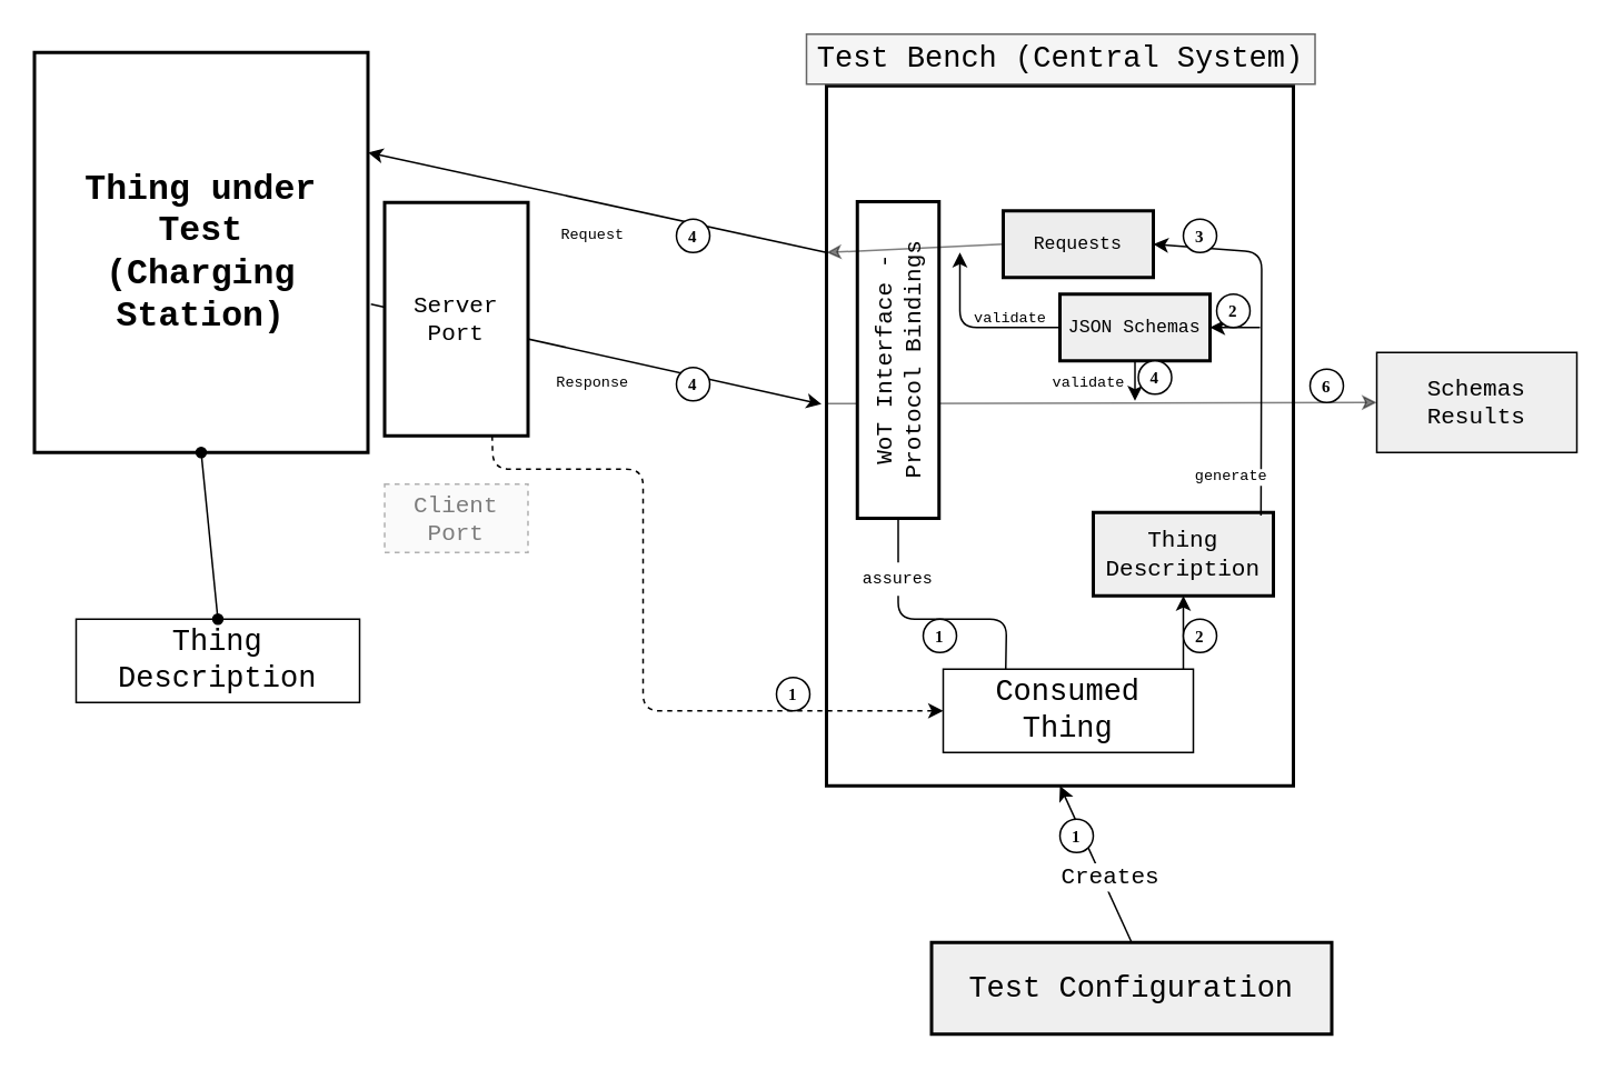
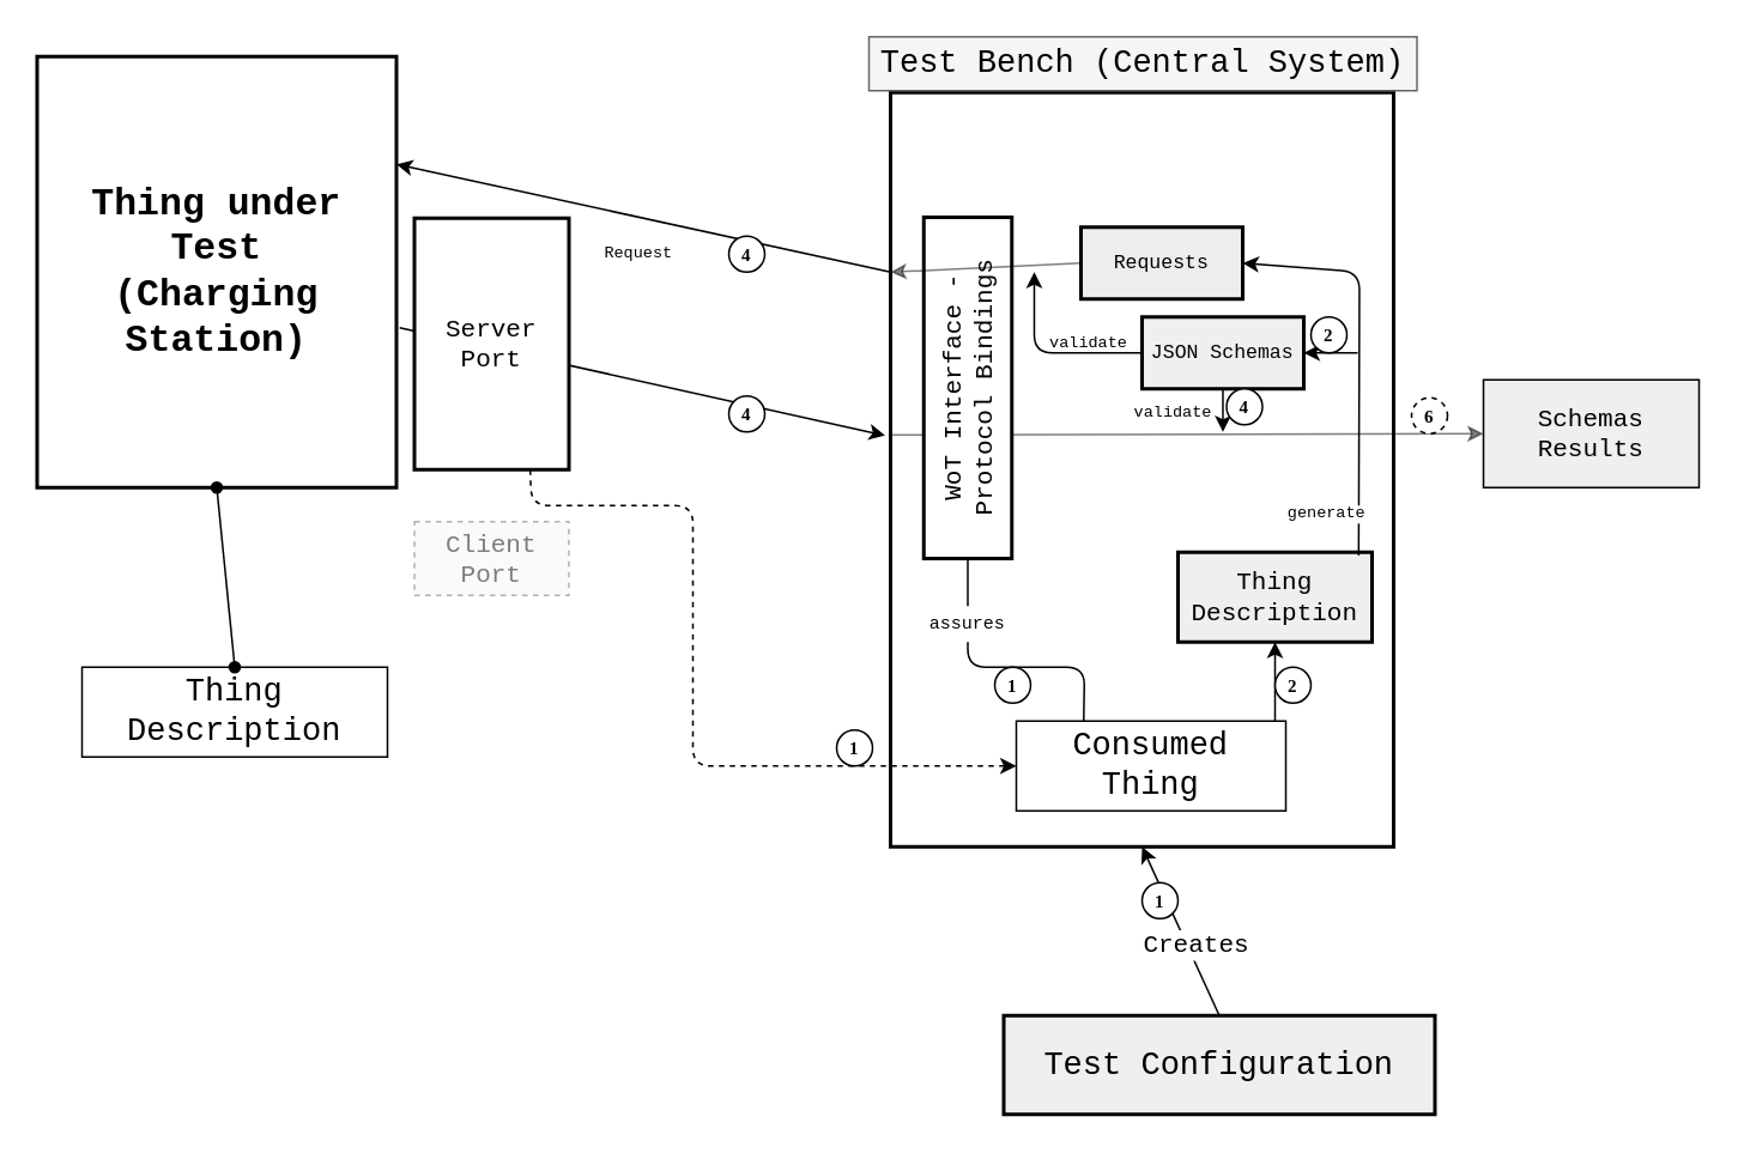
  <mxCell id="0" />
  <mxCell id="1" parent="0" />
  <mxCell id="2" value="Thing under Test&lt;div&gt;(Charging Station)&lt;/div&gt;" style="rounded=0;whiteSpace=wrap;html=1;strokeColor=#000000;strokeWidth=2;fillColor=none;fontFamily=Courier New;fontSize=21;fontColor=#000000;align=center;fontStyle=1;verticalAlign=middle;" vertex="1" parent="1"><mxGeometry x="20" y="31" width="200" height="240" as="geometry" /></mxCell>
  <mxCell id="3" value="Thing Description" style="text;html=1;strokeColor=#000000;fillColor=#ffffff;align=center;verticalAlign=middle;whiteSpace=wrap;fontFamily=Courier New;fontSize=18;fontColor=#000000;" vertex="1" parent="1"><mxGeometry x="45" y="371" width="170" height="50" as="geometry" /></mxCell>
  <mxCell id="4" value="" style="endArrow=oval;startArrow=oval;html=1;strokeColor=#000000;strokeWidth=1;fontFamily=Courier New;fontSize=18;fontColor=#000000;entryX=0.5;entryY=1;exitX=0.5;exitY=0;startFill=1;endFill=1;" edge="1" source="3" target="2" parent="1"><mxGeometry width="50" height="50" relative="1" as="geometry"><mxPoint x="150" y="571" as="sourcePoint" /><mxPoint x="200" y="521" as="targetPoint" /></mxGeometry></mxCell>
  <mxCell id="5" value="" style="endArrow=classic;html=1;strokeColor=#000000;strokeWidth=1;fontFamily=Courier New;fontSize=18;fontColor=#000000;exitX=0.75;exitY=1;entryX=0;entryY=0.5;dashed=1;" edge="1" source="43" target="7" parent="1"><mxGeometry width="50" height="50" relative="1" as="geometry"><mxPoint x="145" y="261" as="sourcePoint" /><mxPoint x="435" y="421" as="targetPoint" /><Array as="points"><mxPoint x="295" y="281" /><mxPoint x="385" y="281" /><mxPoint x="385" y="426" /></Array></mxGeometry></mxCell>
  <mxCell id="6" value="" style="rounded=0;whiteSpace=wrap;html=1;strokeColor=#000000;strokeWidth=2;fillColor=none;fontFamily=Courier New;fontSize=18;fontColor=#000000;align=center;" vertex="1" parent="1"><mxGeometry x="495" y="51" width="280" height="420" as="geometry" /></mxCell>
  <mxCell id="7" value="Consumed Thing" style="text;html=1;strokeColor=#000000;fillColor=#ffffff;align=center;verticalAlign=middle;whiteSpace=wrap;fontFamily=Courier New;fontSize=18;fontColor=#000000;" vertex="1" parent="1"><mxGeometry x="565" y="401" width="150" height="50" as="geometry" /></mxCell>
  <mxCell id="8" value="Thing Description" style="text;html=1;strokeColor=#000000;fillColor=#EFEFEF;align=center;verticalAlign=middle;whiteSpace=wrap;fontFamily=Courier New;fontSize=14;fontColor=#000000;strokeWidth=2;" vertex="1" parent="1"><mxGeometry x="655" y="307" width="108" height="50" as="geometry" /></mxCell>
  <mxCell id="9" value="Test Bench (Central System)" style="text;html=1;strokeColor=#666666;fillColor=#f5f5f5;align=center;verticalAlign=middle;whiteSpace=wrap;fontFamily=Courier New;fontSize=18;fontColor=#000000;" vertex="1" parent="1"><mxGeometry x="483" y="20" width="305" height="30" as="geometry" /></mxCell>
  <mxCell id="10" value="Test Configuration" style="rounded=0;whiteSpace=wrap;html=1;strokeColor=#000000;strokeWidth=2;fillColor=#EFEFEF;fontFamily=Courier New;fontSize=18;fontColor=#000000;align=center;" vertex="1" parent="1"><mxGeometry x="558" y="565" width="240" height="55" as="geometry" /></mxCell>
  <mxCell id="11" value="" style="endArrow=classic;html=1;strokeColor=#000000;strokeWidth=1;fontFamily=Courier New;fontSize=18;fontColor=#000000;entryX=0.5;entryY=1;exitX=0.5;exitY=0;" edge="1" source="10" target="6" parent="1"><mxGeometry width="50" height="50" relative="1" as="geometry"><mxPoint x="465" y="571" as="sourcePoint" /><mxPoint x="325" y="541" as="targetPoint" /></mxGeometry></mxCell>
  <mxCell id="12" value="Creates" style="text;html=1;resizable=0;points=[];align=center;verticalAlign=middle;labelBackgroundColor=#ffffff;fontSize=14;fontFamily=Courier New;fontColor=#000000;" vertex="1" connectable="0" parent="11"><mxGeometry x="-0.399" y="2" relative="1" as="geometry"><mxPoint x="1" y="-12" as="offset" /></mxGeometry></mxCell>
  <mxCell id="13" value="" style="endArrow=classic;html=1;strokeColor=#000000;strokeWidth=1;fontFamily=Courier New;fontSize=14;fontColor=#000000;entryX=0.5;entryY=1;" edge="1" target="8" parent="1"><mxGeometry width="50" height="50" relative="1" as="geometry"><mxPoint x="709" y="401" as="sourcePoint" /><mxPoint x="485" y="481" as="targetPoint" /></mxGeometry></mxCell>
  <mxCell id="14" value="JSON Schemas" style="rounded=0;whiteSpace=wrap;html=1;strokeColor=#000000;strokeWidth=2;fillColor=#EFEFEF;fontFamily=Courier New;fontSize=11;fontColor=#000000;align=center;" vertex="1" parent="1"><mxGeometry x="635" y="176" width="90" height="40" as="geometry" /></mxCell>
  <mxCell id="15" value="Requests" style="rounded=0;whiteSpace=wrap;html=1;strokeColor=#000000;strokeWidth=2;fillColor=#EDEDED;fontFamily=Courier New;fontSize=11;fontColor=#000000;align=center;" vertex="1" parent="1"><mxGeometry x="601" y="126" width="90" height="40" as="geometry" /></mxCell>
  <mxCell id="16" value="" style="endArrow=classic;html=1;strokeColor=#000000;strokeWidth=1;fontFamily=Courier New;fontSize=14;fontColor=#000000;entryX=1;entryY=0.25;" edge="1" target="2" parent="1"><mxGeometry width="50" height="50" relative="1" as="geometry"><mxPoint x="495" y="151" as="sourcePoint" /><mxPoint x="315" y="161" as="targetPoint" /></mxGeometry></mxCell>
  <mxCell id="17" value="" style="endArrow=classic;html=1;strokeColor=#000000;strokeWidth=1;fontFamily=Courier New;fontSize=14;fontColor=#000000;exitX=1.009;exitY=0.629;exitPerimeter=0;" edge="1" source="2" parent="1"><mxGeometry width="50" height="50" relative="1" as="geometry"><mxPoint x="145" y="242" as="sourcePoint" /><mxPoint x="492" y="242" as="targetPoint" /></mxGeometry></mxCell>
  <mxCell id="18" value="" style="endArrow=none;html=1;strokeColor=#000000;strokeWidth=1;fontFamily=Courier New;fontSize=14;fontColor=#000000;entryX=0;entryY=0.5;exitX=0.25;exitY=0;" edge="1" source="7" target="22" parent="1"><mxGeometry width="50" height="50" relative="1" as="geometry"><mxPoint x="545" y="381" as="sourcePoint" /><mxPoint x="595" y="331" as="targetPoint" /><Array as="points"><mxPoint x="603" y="371" /><mxPoint x="538" y="371" /></Array></mxGeometry></mxCell>
  <mxCell id="19" value="assures" style="text;html=1;strokeColor=none;fillColor=#ffffff;align=center;verticalAlign=middle;whiteSpace=wrap;fontFamily=Courier New;fontSize=10;fontColor=#000000;" vertex="1" parent="1"><mxGeometry x="503" y="337" width="70" height="20" as="geometry" /></mxCell>
  <mxCell id="20" value="" style="endArrow=classic;html=1;strokeColor=#000000;strokeWidth=1;fontFamily=Courier New;fontSize=14;fontColor=#000000;exitX=0;exitY=0.5;" edge="1" source="14" parent="1"><mxGeometry width="50" height="50" relative="1" as="geometry"><mxPoint x="585" y="281" as="sourcePoint" /><mxPoint x="575" y="151" as="targetPoint" /><Array as="points"><mxPoint x="575" y="196" /></Array></mxGeometry></mxCell>
  <mxCell id="21" value="" style="endArrow=classic;html=1;strokeColor=#000000;strokeWidth=1;fontFamily=Courier New;fontSize=14;fontColor=#000000;exitX=-0.001;exitY=0.454;exitPerimeter=0;opacity=50;entryX=0;entryY=0.5;" edge="1" source="6" target="42" parent="1"><mxGeometry width="50" height="50" relative="1" as="geometry"><mxPoint x="585" y="291" as="sourcePoint" /><mxPoint x="795" y="241" as="targetPoint" /></mxGeometry></mxCell>
  <mxCell id="22" value="WoT Interface - Protocol Bindings" style="rounded=0;whiteSpace=wrap;html=1;strokeColor=#000000;strokeWidth=2;fillColor=#ffffff;fontFamily=Courier New;fontSize=14;fontColor=#000000;align=center;rotation=-90;" vertex="1" parent="1"><mxGeometry x="443" y="191" width="190" height="49" as="geometry" /></mxCell>
  <mxCell id="23" value="" style="endArrow=classic;html=1;strokeColor=#000000;strokeWidth=1;fontFamily=Courier New;fontSize=14;fontColor=#000000;exitX=0;exitY=0.5;opacity=50;" edge="1" source="15" parent="1"><mxGeometry width="50" height="50" relative="1" as="geometry"><mxPoint x="505" y="241" as="sourcePoint" /><mxPoint x="495" y="151" as="targetPoint" /></mxGeometry></mxCell>
  <mxCell id="24" value="validate" style="text;html=1;strokeColor=none;fillColor=none;align=center;verticalAlign=middle;whiteSpace=wrap;fontFamily=Courier New;fontSize=9;fontColor=#000000;" vertex="1" parent="1"><mxGeometry x="578" y="181" width="55" height="20" as="geometry" /></mxCell>
  <mxCell id="25" value="validate" style="text;html=1;strokeColor=none;fillColor=none;align=center;verticalAlign=middle;whiteSpace=wrap;fontFamily=Courier New;fontSize=9;fontColor=#000000;" vertex="1" parent="1"><mxGeometry x="625" y="220" width="55" height="20" as="geometry" /></mxCell>
  <mxCell id="26" value="" style="endArrow=classic;html=1;strokeColor=#000000;strokeWidth=1;fontFamily=Courier New;fontSize=9;fontColor=#000000;exitX=0.931;exitY=0.037;entryX=1;entryY=0.5;exitPerimeter=0;" edge="1" source="8" target="15" parent="1"><mxGeometry width="50" height="50" relative="1" as="geometry"><mxPoint x="695" y="301" as="sourcePoint" /><mxPoint x="745" y="251" as="targetPoint" /><Array as="points"><mxPoint x="756" y="151" /></Array></mxGeometry></mxCell>
  <mxCell id="27" value="" style="endArrow=classic;html=1;strokeColor=#000000;strokeWidth=1;fontFamily=Courier New;fontSize=9;fontColor=#000000;entryX=1;entryY=0.5;" edge="1" target="14" parent="1"><mxGeometry width="50" height="50" relative="1" as="geometry"><mxPoint x="755" y="196" as="sourcePoint" /><mxPoint x="895" y="181" as="targetPoint" /></mxGeometry></mxCell>
  <mxCell id="28" value="generate" style="text;html=1;strokeColor=none;fillColor=#ffffff;align=center;verticalAlign=middle;whiteSpace=wrap;fontFamily=Courier New;fontSize=9;fontColor=#000000;" vertex="1" parent="1"><mxGeometry x="713" y="281" width="50" height="10" as="geometry" /></mxCell>
  <mxCell id="29" value="" style="endArrow=classic;html=1;strokeColor=#000000;strokeWidth=1;fontFamily=Courier New;fontSize=9;fontColor=#000000;exitX=0.5;exitY=1;endFill=1;" edge="1" source="14" parent="1"><mxGeometry width="50" height="50" relative="1" as="geometry"><mxPoint x="595" y="301" as="sourcePoint" /><mxPoint x="680" y="240" as="targetPoint" /></mxGeometry></mxCell>
  <mxCell id="30" value="Request" style="text;html=1;strokeColor=none;fillColor=none;align=center;verticalAlign=middle;whiteSpace=wrap;fontFamily=Courier New;fontSize=9;fontColor=#000000;" vertex="1" parent="1"><mxGeometry x="335" y="131" width="40" height="20" as="geometry" /></mxCell>
- <mxCell id="31" value="Response" style="text;html=1;strokeColor=none;fillColor=none;align=center;verticalAlign=middle;whiteSpace=wrap;fontFamily=Courier New;fontSize=9;fontColor=#000000;" vertex="1" parent="1"><mxGeometry x="335" y="220" width="40" height="20" as="geometry" /></mxCell>
  <mxCell id="32" value="1" style="ellipse;whiteSpace=wrap;html=1;aspect=fixed;strokeColor=#000000;strokeWidth=1;fillColor=#ffffff;fontFamily=Comic Sans MS;fontSize=10;fontColor=#000000;align=center;fontStyle=1;verticalAlign=middle;" vertex="1" parent="1"><mxGeometry x="465" y="406" width="20" height="20" as="geometry" /></mxCell>
  <mxCell id="33" value="2" style="ellipse;whiteSpace=wrap;html=1;aspect=fixed;strokeColor=#000000;strokeWidth=1;fillColor=#ffffff;fontFamily=Comic Sans MS;fontSize=10;fontColor=#000000;align=center;fontStyle=1;verticalAlign=middle;" vertex="1" parent="1"><mxGeometry x="709" y="371" width="20" height="20" as="geometry" /></mxCell>
- <mxCell id="34" value="3" style="ellipse;whiteSpace=wrap;html=1;aspect=fixed;strokeColor=#000000;strokeWidth=1;fillColor=#ffffff;fontFamily=Comic Sans MS;fontSize=10;fontColor=#000000;align=center;fontStyle=1;verticalAlign=middle;" vertex="1" parent="1"><mxGeometry x="709" y="131" width="20" height="20" as="geometry" /></mxCell>
- <mxCell id="35" value="6" style="ellipse;whiteSpace=wrap;html=1;aspect=fixed;strokeColor=#000000;strokeWidth=1;fillColor=#ffffff;fontFamily=Comic Sans MS;fontSize=10;fontColor=#000000;align=center;fontStyle=1;verticalAlign=middle;" vertex="1" parent="1"><mxGeometry x="785" y="221" width="20" height="20" as="geometry" /></mxCell>
+ <mxCell id="35" value="6" style="ellipse;whiteSpace=wrap;html=1;aspect=fixed;strokeColor=#000000;strokeWidth=1;fillColor=#ffffff;fontFamily=Comic Sans MS;fontSize=10;fontColor=#000000;align=center;fontStyle=1;verticalAlign=middle;dashed=1;" vertex="1" parent="1"><mxGeometry x="785" y="221" width="20" height="20" as="geometry" /></mxCell>
  <mxCell id="36" value="4" style="ellipse;whiteSpace=wrap;html=1;aspect=fixed;strokeColor=#000000;strokeWidth=1;fillColor=#ffffff;fontFamily=Comic Sans MS;fontSize=10;fontColor=#000000;align=center;fontStyle=1;verticalAlign=middle;" vertex="1" parent="1"><mxGeometry x="405" y="131" width="20" height="20" as="geometry" /></mxCell>
  <mxCell id="37" value="1" style="ellipse;whiteSpace=wrap;html=1;aspect=fixed;strokeColor=#000000;strokeWidth=1;fillColor=#ffffff;fontFamily=Comic Sans MS;fontSize=10;fontColor=#000000;align=center;fontStyle=1;verticalAlign=middle;" vertex="1" parent="1"><mxGeometry x="553" y="371" width="20" height="20" as="geometry" /></mxCell>
  <mxCell id="38" value="1" style="ellipse;whiteSpace=wrap;html=1;aspect=fixed;strokeColor=#000000;strokeWidth=1;fillColor=#ffffff;fontFamily=Comic Sans MS;fontSize=10;fontColor=#000000;align=center;fontStyle=1;verticalAlign=middle;" vertex="1" parent="1"><mxGeometry x="635" y="491" width="20" height="20" as="geometry" /></mxCell>
  <mxCell id="39" value="2" style="ellipse;whiteSpace=wrap;html=1;aspect=fixed;strokeColor=#000000;strokeWidth=1;fillColor=#ffffff;fontFamily=Comic Sans MS;fontSize=10;fontColor=#000000;align=center;fontStyle=1;verticalAlign=middle;" vertex="1" parent="1"><mxGeometry x="729" y="176" width="20" height="20" as="geometry" /></mxCell>
  <mxCell id="40" value="4" style="ellipse;whiteSpace=wrap;html=1;aspect=fixed;strokeColor=#000000;strokeWidth=1;fillColor=#ffffff;fontFamily=Comic Sans MS;fontSize=10;fontColor=#000000;align=center;fontStyle=1;verticalAlign=middle;" vertex="1" parent="1"><mxGeometry x="405" y="220" width="20" height="20" as="geometry" /></mxCell>
  <mxCell id="41" value="4" style="ellipse;whiteSpace=wrap;html=1;aspect=fixed;strokeColor=#000000;strokeWidth=1;fillColor=#ffffff;fontFamily=Comic Sans MS;fontSize=10;fontColor=#000000;align=center;fontStyle=1;verticalAlign=middle;" vertex="1" parent="1"><mxGeometry x="682" y="216" width="20" height="20" as="geometry" /></mxCell>
  <mxCell id="42" value="Schemas Results" style="rounded=0;whiteSpace=wrap;html=1;strokeColor=#000000;strokeWidth=1;fillColor=#EFEFEF;fontFamily=Courier New;fontSize=14;fontColor=#000000;align=center;" vertex="1" parent="1"><mxGeometry x="825" y="211" width="120" height="60" as="geometry" /></mxCell>
  <mxCell id="43" value="Server Port" style="rounded=0;whiteSpace=wrap;html=1;strokeColor=#000000;strokeWidth=2;fillColor=#ffffff;fontFamily=Courier New;fontSize=14;fontColor=#000000;align=center;" vertex="1" parent="1"><mxGeometry x="230" y="121" width="86" height="140" as="geometry" /></mxCell>
  <mxCell id="44" value="Client Port" style="rounded=0;whiteSpace=wrap;html=1;strokeColor=#666666;strokeWidth=1;fillColor=#f5f5f5;fontFamily=Courier New;fontSize=14;fontColor=#000000;align=center;dashed=1;opacity=50;textOpacity=50;" vertex="1" parent="1"><mxGeometry x="230" y="290" width="86" height="41" as="geometry" /></mxCell>
